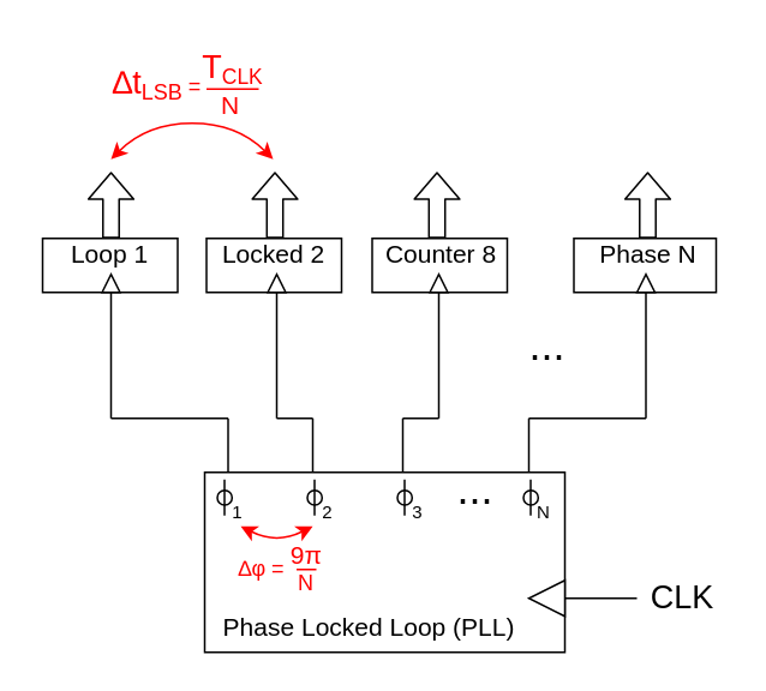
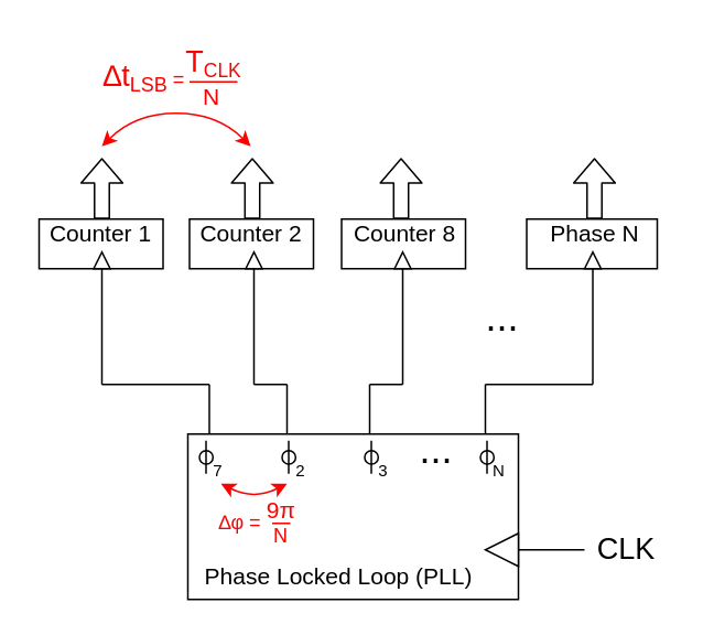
  <mxCell id="0" />
  <mxCell id="1" parent="0" />
  <mxCell id="2" value="" style="rounded=0;whiteSpace=wrap;html=1;" vertex="1" parent="1"><mxGeometry x="113" y="262" width="200" height="100" as="geometry" /></mxCell>
  <mxCell id="3" value="&lt;font style=&quot;font-size: 14px&quot; color=&quot;#000000&quot;&gt;Phase Locked Loop (PLL)&lt;/font&gt;" style="text;html=1;resizable=0;autosize=1;align=center;verticalAlign=middle;points=[];fillColor=none;strokeColor=none;rounded=0;" vertex="1" parent="1"><mxGeometry x="114" y="338" width="180" height="20" as="geometry" /></mxCell>
  <mxCell id="4" value="" style="triangle;whiteSpace=wrap;html=1;fontSize=14;rotation=-180;" vertex="1" parent="1"><mxGeometry x="293" y="322" width="20" height="20" as="geometry" /></mxCell>
  <mxCell id="5" value="" style="endArrow=none;html=1;fontSize=14;" edge="1" parent="1"><mxGeometry width="50" height="50" relative="1" as="geometry"><mxPoint x="313" y="332" as="sourcePoint" /><mxPoint x="353" y="332" as="targetPoint" /></mxGeometry></mxCell>
  <mxCell id="6" value="&lt;font style=&quot;font-size: 18px&quot; color=&quot;#000000&quot;&gt;CLK&lt;/font&gt;" style="text;html=1;resizable=0;autosize=1;align=center;verticalAlign=middle;points=[];fillColor=none;strokeColor=none;rounded=0;fontSize=14;" vertex="1" parent="1"><mxGeometry x="353" y="322" width="50" height="20" as="geometry" /></mxCell>
  <mxCell id="7" value="" style="ellipse;whiteSpace=wrap;html=1;aspect=fixed;fontSize=18;fillColor=none;rotation=90;" vertex="1" parent="1"><mxGeometry x="120" y="272" width="8.21" height="8.21" as="geometry" /></mxCell>
  <mxCell id="8" value="" style="endArrow=none;html=1;fontSize=18;" edge="1" parent="1"><mxGeometry width="50" height="50" relative="1" as="geometry"><mxPoint x="124" y="286" as="sourcePoint" /><mxPoint x="124" y="266" as="targetPoint" /></mxGeometry></mxCell>
- <mxCell id="9" value="&lt;font style=&quot;font-size: 10px&quot;&gt;1&lt;/font&gt;" style="text;html=1;resizable=0;autosize=1;align=center;verticalAlign=middle;points=[];fillColor=none;strokeColor=none;rounded=0;fontSize=18;" vertex="1" parent="1"><mxGeometry x="121" y="267" width="20" height="30" as="geometry" /></mxCell>
+ <mxCell id="9" value="&lt;font style=&quot;font-size: 10px&quot;&gt;7&lt;/font&gt;" style="text;html=1;resizable=0;autosize=1;align=center;verticalAlign=middle;points=[];fillColor=none;strokeColor=none;rounded=0;fontSize=18;" vertex="1" parent="1"><mxGeometry x="121" y="267" width="20" height="30" as="geometry" /></mxCell>
  <mxCell id="10" value="" style="ellipse;whiteSpace=wrap;html=1;aspect=fixed;fontSize=18;fillColor=none;rotation=90;" vertex="1" parent="1"><mxGeometry x="170" y="272" width="8.21" height="8.21" as="geometry" /></mxCell>
  <mxCell id="11" value="" style="endArrow=none;html=1;fontSize=18;" edge="1" parent="1"><mxGeometry width="50" height="50" relative="1" as="geometry"><mxPoint x="174" y="286" as="sourcePoint" /><mxPoint x="174" y="266" as="targetPoint" /></mxGeometry></mxCell>
  <mxCell id="12" value="" style="ellipse;whiteSpace=wrap;html=1;aspect=fixed;fontSize=18;fillColor=none;rotation=90;" vertex="1" parent="1"><mxGeometry x="220" y="272" width="8.21" height="8.21" as="geometry" /></mxCell>
  <mxCell id="13" value="" style="endArrow=none;html=1;fontSize=18;" edge="1" parent="1"><mxGeometry width="50" height="50" relative="1" as="geometry"><mxPoint x="224" y="286" as="sourcePoint" /><mxPoint x="224" y="266" as="targetPoint" /></mxGeometry></mxCell>
  <mxCell id="14" value="" style="ellipse;whiteSpace=wrap;html=1;aspect=fixed;fontSize=18;fillColor=none;rotation=90;" vertex="1" parent="1"><mxGeometry x="290" y="272" width="8.21" height="8.21" as="geometry" /></mxCell>
  <mxCell id="15" value="" style="endArrow=none;html=1;fontSize=18;" edge="1" parent="1"><mxGeometry width="50" height="50" relative="1" as="geometry"><mxPoint x="294" y="286" as="sourcePoint" /><mxPoint x="294" y="266" as="targetPoint" /></mxGeometry></mxCell>
  <mxCell id="16" value="&lt;font style=&quot;font-size: 10px&quot;&gt;2&lt;/font&gt;" style="text;html=1;resizable=0;autosize=1;align=center;verticalAlign=middle;points=[];fillColor=none;strokeColor=none;rounded=0;fontSize=18;" vertex="1" parent="1"><mxGeometry x="171" y="267" width="20" height="30" as="geometry" /></mxCell>
  <mxCell id="17" value="&lt;font style=&quot;font-size: 10px&quot;&gt;3&lt;/font&gt;" style="text;html=1;resizable=0;autosize=1;align=center;verticalAlign=middle;points=[];fillColor=none;strokeColor=none;rounded=0;fontSize=18;" vertex="1" parent="1"><mxGeometry x="221" y="267" width="20" height="30" as="geometry" /></mxCell>
  <mxCell id="18" value="&lt;span style=&quot;font-size: 10px&quot;&gt;N&lt;/span&gt;" style="text;html=1;resizable=0;autosize=1;align=center;verticalAlign=middle;points=[];fillColor=none;strokeColor=none;rounded=0;fontSize=18;" vertex="1" parent="1"><mxGeometry x="291" y="267" width="20" height="30" as="geometry" /></mxCell>
  <mxCell id="19" value="&lt;font style=&quot;font-size: 24px&quot;&gt;...&lt;/font&gt;" style="text;html=1;resizable=0;autosize=1;align=center;verticalAlign=middle;points=[];fillColor=none;strokeColor=none;rounded=0;fontSize=10;" vertex="1" parent="1"><mxGeometry x="243" y="262" width="40" height="20" as="geometry" /></mxCell>
  <mxCell id="20" value="" style="endArrow=none;html=1;fontSize=24;" edge="1" parent="1"><mxGeometry width="50" height="50" relative="1" as="geometry"><mxPoint x="126" y="262" as="sourcePoint" /><mxPoint x="126" y="232" as="targetPoint" /></mxGeometry></mxCell>
  <mxCell id="21" value="" style="endArrow=none;html=1;fontSize=24;" edge="1" parent="1"><mxGeometry width="50" height="50" relative="1" as="geometry"><mxPoint x="126" y="232" as="sourcePoint" /><mxPoint x="61" y="232" as="targetPoint" /></mxGeometry></mxCell>
  <mxCell id="22" value="" style="endArrow=none;html=1;fontSize=24;" edge="1" parent="1"><mxGeometry width="50" height="50" relative="1" as="geometry"><mxPoint x="61" y="232" as="sourcePoint" /><mxPoint x="61" y="162" as="targetPoint" /></mxGeometry></mxCell>
  <mxCell id="23" value="" style="endArrow=none;html=1;fontSize=24;" edge="1" parent="1"><mxGeometry width="50" height="50" relative="1" as="geometry"><mxPoint x="173" y="262" as="sourcePoint" /><mxPoint x="173" y="232" as="targetPoint" /></mxGeometry></mxCell>
  <mxCell id="24" value="" style="endArrow=none;html=1;fontSize=24;" edge="1" parent="1"><mxGeometry width="50" height="50" relative="1" as="geometry"><mxPoint x="223" y="262" as="sourcePoint" /><mxPoint x="223" y="232" as="targetPoint" /></mxGeometry></mxCell>
  <mxCell id="25" value="" style="endArrow=none;html=1;fontSize=24;" edge="1" parent="1"><mxGeometry width="50" height="50" relative="1" as="geometry"><mxPoint x="173" y="232" as="sourcePoint" /><mxPoint x="153" y="232" as="targetPoint" /></mxGeometry></mxCell>
  <mxCell id="26" value="" style="endArrow=none;html=1;fontSize=24;" edge="1" parent="1"><mxGeometry width="50" height="50" relative="1" as="geometry"><mxPoint x="153" y="232" as="sourcePoint" /><mxPoint x="153" y="162" as="targetPoint" /></mxGeometry></mxCell>
  <mxCell id="27" value="" style="endArrow=none;html=1;fontSize=24;" edge="1" parent="1"><mxGeometry width="50" height="50" relative="1" as="geometry"><mxPoint x="358" y="232" as="sourcePoint" /><mxPoint x="358" y="162" as="targetPoint" /></mxGeometry></mxCell>
  <mxCell id="28" value="" style="endArrow=none;html=1;fontSize=24;" edge="1" parent="1"><mxGeometry width="50" height="50" relative="1" as="geometry"><mxPoint x="358" y="232" as="sourcePoint" /><mxPoint x="293" y="232" as="targetPoint" /></mxGeometry></mxCell>
  <mxCell id="29" value="" style="endArrow=none;html=1;fontSize=24;" edge="1" parent="1"><mxGeometry width="50" height="50" relative="1" as="geometry"><mxPoint x="293" y="262" as="sourcePoint" /><mxPoint x="293" y="232" as="targetPoint" /></mxGeometry></mxCell>
  <mxCell id="30" value="&lt;font style=&quot;font-size: 24px&quot; color=&quot;#000000&quot;&gt;...&lt;/font&gt;" style="text;html=1;resizable=0;autosize=1;align=center;verticalAlign=middle;points=[];fillColor=none;strokeColor=none;rounded=0;fontSize=10;" vertex="1" parent="1"><mxGeometry x="283" y="182" width="40" height="20" as="geometry" /></mxCell>
  <mxCell id="31" value="" style="rounded=0;whiteSpace=wrap;html=1;fontSize=24;fillColor=default;" vertex="1" parent="1"><mxGeometry x="23" y="132" width="75" height="30" as="geometry" /></mxCell>
  <mxCell id="32" value="" style="rounded=0;whiteSpace=wrap;html=1;fontSize=24;fillColor=default;" vertex="1" parent="1"><mxGeometry x="114" y="132" width="75" height="30" as="geometry" /></mxCell>
  <mxCell id="33" value="" style="rounded=0;whiteSpace=wrap;html=1;fontSize=24;fillColor=default;" vertex="1" parent="1"><mxGeometry x="318" y="132" width="79" height="30" as="geometry" /></mxCell>
  <mxCell id="34" value="" style="endArrow=none;html=1;fontSize=24;" edge="1" parent="1"><mxGeometry width="50" height="50" relative="1" as="geometry"><mxPoint x="243" y="232" as="sourcePoint" /><mxPoint x="223" y="232" as="targetPoint" /></mxGeometry></mxCell>
  <mxCell id="35" value="" style="endArrow=none;html=1;fontSize=24;" edge="1" parent="1"><mxGeometry width="50" height="50" relative="1" as="geometry"><mxPoint x="243" y="232" as="sourcePoint" /><mxPoint x="243" y="162" as="targetPoint" /></mxGeometry></mxCell>
  <mxCell id="36" value="" style="rounded=0;whiteSpace=wrap;html=1;fontSize=24;fillColor=default;" vertex="1" parent="1"><mxGeometry x="206" y="132" width="75" height="30" as="geometry" /></mxCell>
- <mxCell id="37" value="&lt;font style=&quot;font-size: 14px&quot;&gt;Loop 1&lt;/font&gt;" style="text;html=1;resizable=0;autosize=1;align=center;verticalAlign=middle;points=[];fillColor=none;strokeColor=none;rounded=0;fontSize=24;" vertex="1" parent="1"><mxGeometry x="20" y="118" width="80" height="40" as="geometry" /></mxCell>
- <mxCell id="38" value="&lt;font style=&quot;font-size: 14px&quot;&gt;Locked 2&lt;/font&gt;" style="text;html=1;resizable=0;autosize=1;align=center;verticalAlign=middle;points=[];fillColor=none;strokeColor=none;rounded=0;fontSize=24;" vertex="1" parent="1"><mxGeometry x="111" y="118" width="80" height="40" as="geometry" /></mxCell>
+ <mxCell id="37" value="&lt;font style=&quot;font-size: 14px&quot;&gt;Counter 1&lt;/font&gt;" style="text;html=1;resizable=0;autosize=1;align=center;verticalAlign=middle;points=[];fillColor=none;strokeColor=none;rounded=0;fontSize=24;" vertex="1" parent="1"><mxGeometry x="20" y="118" width="80" height="40" as="geometry" /></mxCell>
+ <mxCell id="38" value="&lt;font style=&quot;font-size: 14px&quot;&gt;Counter 2&lt;/font&gt;" style="text;html=1;resizable=0;autosize=1;align=center;verticalAlign=middle;points=[];fillColor=none;strokeColor=none;rounded=0;fontSize=24;" vertex="1" parent="1"><mxGeometry x="111" y="118" width="80" height="40" as="geometry" /></mxCell>
  <mxCell id="39" value="&lt;font style=&quot;font-size: 14px&quot;&gt;Counter 8&lt;/font&gt;" style="text;html=1;resizable=0;autosize=1;align=center;verticalAlign=middle;points=[];fillColor=none;strokeColor=none;rounded=0;fontSize=24;" vertex="1" parent="1"><mxGeometry x="204" y="118" width="80" height="40" as="geometry" /></mxCell>
  <mxCell id="40" value="&lt;font style=&quot;font-size: 14px&quot;&gt;Phase N&lt;/font&gt;" style="text;html=1;resizable=0;autosize=1;align=center;verticalAlign=middle;points=[];fillColor=none;strokeColor=none;rounded=0;fontSize=24;" vertex="1" parent="1"><mxGeometry x="319" y="118" width="80" height="40" as="geometry" /></mxCell>
  <mxCell id="41" value="" style="shape=flexArrow;endArrow=classic;html=1;fontSize=14;endWidth=15.196;endSize=4.572;width=8.966;" edge="1" parent="1"><mxGeometry width="50" height="50" relative="1" as="geometry"><mxPoint x="61" y="132" as="sourcePoint" /><mxPoint x="61" y="95" as="targetPoint" /></mxGeometry></mxCell>
  <mxCell id="42" value="" style="shape=flexArrow;endArrow=classic;html=1;fontSize=14;endWidth=15.196;endSize=4.572;width=8.966;" edge="1" parent="1"><mxGeometry width="50" height="50" relative="1" as="geometry"><mxPoint x="152" y="132" as="sourcePoint" /><mxPoint x="152" y="95" as="targetPoint" /></mxGeometry></mxCell>
  <mxCell id="43" value="" style="shape=flexArrow;endArrow=classic;html=1;fontSize=14;endWidth=15.196;endSize=4.572;width=8.966;" edge="1" parent="1"><mxGeometry width="50" height="50" relative="1" as="geometry"><mxPoint x="242" y="132" as="sourcePoint" /><mxPoint x="242" y="95" as="targetPoint" /></mxGeometry></mxCell>
  <mxCell id="44" value="" style="shape=flexArrow;endArrow=classic;html=1;fontSize=14;endWidth=15.196;endSize=4.572;width=8.966;" edge="1" parent="1"><mxGeometry width="50" height="50" relative="1" as="geometry"><mxPoint x="359" y="132" as="sourcePoint" /><mxPoint x="359" y="95" as="targetPoint" /></mxGeometry></mxCell>
  <mxCell id="45" value="" style="curved=1;endArrow=classic;html=1;fontSize=14;startArrow=classic;startFill=1;strokeColor=#FF0000;" edge="1" parent="1"><mxGeometry width="50" height="50" relative="1" as="geometry"><mxPoint x="61" y="88" as="sourcePoint" /><mxPoint x="151" y="88" as="targetPoint" /><Array as="points"><mxPoint x="81" y="68" /><mxPoint x="131" y="68" /></Array></mxGeometry></mxCell>
  <mxCell id="46" value="" style="curved=1;endArrow=classic;html=1;fontSize=14;startArrow=classic;startFill=1;strokeColor=#FF0000;" edge="1" parent="1"><mxGeometry width="50" height="50" relative="1" as="geometry"><mxPoint x="133" y="292" as="sourcePoint" /><mxPoint x="173" y="292" as="targetPoint" /><Array as="points"><mxPoint x="153" y="302" /></Array></mxGeometry></mxCell>
  <mxCell id="47" value="&lt;div class=&quot;standard&quot; id=&quot;magicparlabel-9155&quot; style=&quot;margin-bottom: 2ex&quot;&gt;&lt;font style=&quot;font-size: 12px&quot; color=&quot;#ff0000&quot;&gt;∆φ =&amp;nbsp;&lt;/font&gt;&lt;/div&gt;" style="text;html=1;resizable=0;autosize=1;align=center;verticalAlign=middle;points=[];fillColor=none;strokeColor=none;rounded=0;fontSize=14;" vertex="1" parent="1"><mxGeometry x="126" y="302" width="40" height="40" as="geometry" /></mxCell>
  <mxCell id="48" value="" style="endArrow=none;html=1;fontSize=12;strokeColor=#FF0000;" edge="1" parent="1"><mxGeometry width="50" height="50" relative="1" as="geometry"><mxPoint x="164" y="316" as="sourcePoint" /><mxPoint x="175" y="316" as="targetPoint" /></mxGeometry></mxCell>
  <mxCell id="49" value="&lt;div class=&quot;standard&quot; id=&quot;magicparlabel-9155&quot; style=&quot;margin-bottom: 2ex&quot;&gt;&lt;font style=&quot;font-size: 12px&quot; color=&quot;#ff0000&quot;&gt;N&lt;/font&gt;&lt;/div&gt;" style="text;html=1;resizable=0;autosize=1;align=center;verticalAlign=middle;points=[];fillColor=none;strokeColor=none;rounded=0;fontSize=14;" vertex="1" parent="1"><mxGeometry x="159" y="310" width="20" height="40" as="geometry" /></mxCell>
  <mxCell id="50" value="" style="triangle;whiteSpace=wrap;html=1;fontSize=14;rotation=-90;" vertex="1" parent="1"><mxGeometry x="353" y="152" width="10" height="10" as="geometry" /></mxCell>
  <mxCell id="51" value="" style="triangle;whiteSpace=wrap;html=1;fontSize=14;rotation=-90;" vertex="1" parent="1"><mxGeometry x="238" y="152" width="10" height="10" as="geometry" /></mxCell>
  <mxCell id="52" value="" style="triangle;whiteSpace=wrap;html=1;fontSize=14;rotation=-90;" vertex="1" parent="1"><mxGeometry x="148" y="152" width="10" height="10" as="geometry" /></mxCell>
  <mxCell id="53" value="" style="triangle;whiteSpace=wrap;html=1;fontSize=14;rotation=-90;" vertex="1" parent="1"><mxGeometry x="56" y="152" width="10" height="10" as="geometry" /></mxCell>
  <mxCell id="54" value="&lt;div class=&quot;standard&quot; id=&quot;magicparlabel-9155&quot; style=&quot;margin-bottom: 2ex&quot;&gt;&lt;font color=&quot;#ff0000&quot;&gt;&lt;font style=&quot;font-size: 18px&quot;&gt;∆t&lt;/font&gt;&lt;sub&gt;&lt;font style=&quot;font-size: 12px&quot;&gt;LSB&lt;/font&gt;&lt;/sub&gt;&lt;span style=&quot;font-size: 12px&quot;&gt; =&amp;nbsp;&lt;/span&gt;&lt;/font&gt;&lt;/div&gt;" style="text;html=1;resizable=0;autosize=1;align=center;verticalAlign=middle;points=[];fillColor=none;strokeColor=none;rounded=0;fontSize=14;" vertex="1" parent="1"><mxGeometry x="53" y="34" width="70" height="40" as="geometry" /></mxCell>
  <mxCell id="55" value="" style="endArrow=none;html=1;fontSize=12;strokeColor=#FF0000;" edge="1" parent="1"><mxGeometry width="50" height="50" relative="1" as="geometry"><mxPoint x="114" y="49" as="sourcePoint" /><mxPoint x="143" y="49" as="targetPoint" /></mxGeometry></mxCell>
  <mxCell id="56" value="&lt;div class=&quot;standard&quot; id=&quot;magicparlabel-9155&quot; style=&quot;margin-bottom: 2ex&quot;&gt;&lt;font style=&quot;font-size: 14px&quot; color=&quot;#ff0000&quot;&gt;N&lt;/font&gt;&lt;/div&gt;" style="text;html=1;resizable=0;autosize=1;align=center;verticalAlign=middle;points=[];fillColor=none;strokeColor=none;rounded=0;fontSize=14;" vertex="1" parent="1"><mxGeometry x="112" y="45" width="30" height="40" as="geometry" /></mxCell>
  <mxCell id="57" value="&lt;font color=&quot;#ff0000&quot;&gt;9π&lt;/font&gt;" style="text;whiteSpace=wrap;html=1;fontSize=14;fontColor=#000000;" vertex="1" parent="1"><mxGeometry x="159" y="293" width="40" height="30" as="geometry" /></mxCell>
  <mxCell id="58" value="&lt;font color=&quot;#ff0000&quot;&gt;&lt;font style=&quot;font-size: 18px&quot;&gt;T&lt;/font&gt;&lt;sub&gt;CLK&lt;/sub&gt;&lt;/font&gt;" style="text;whiteSpace=wrap;html=1;fontSize=14;fontColor=#000000;" vertex="1" parent="1"><mxGeometry x="110" y="20" width="40" height="30" as="geometry" /></mxCell>
